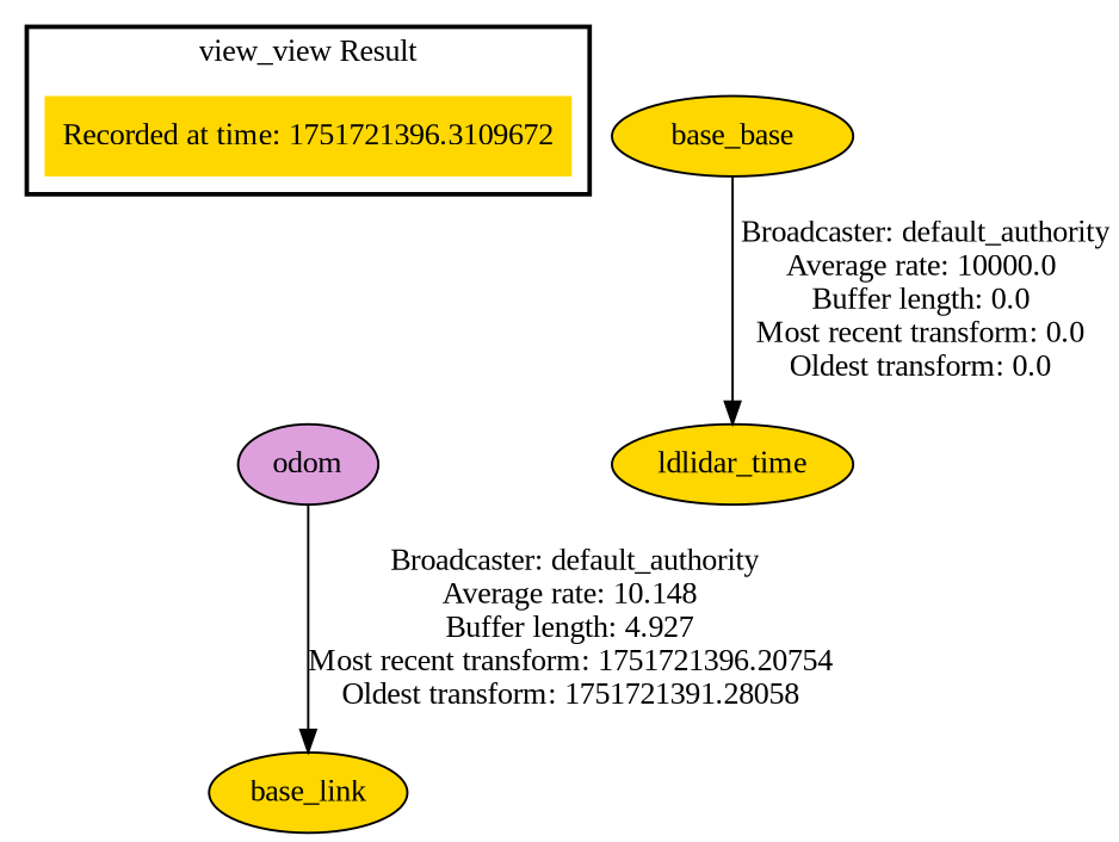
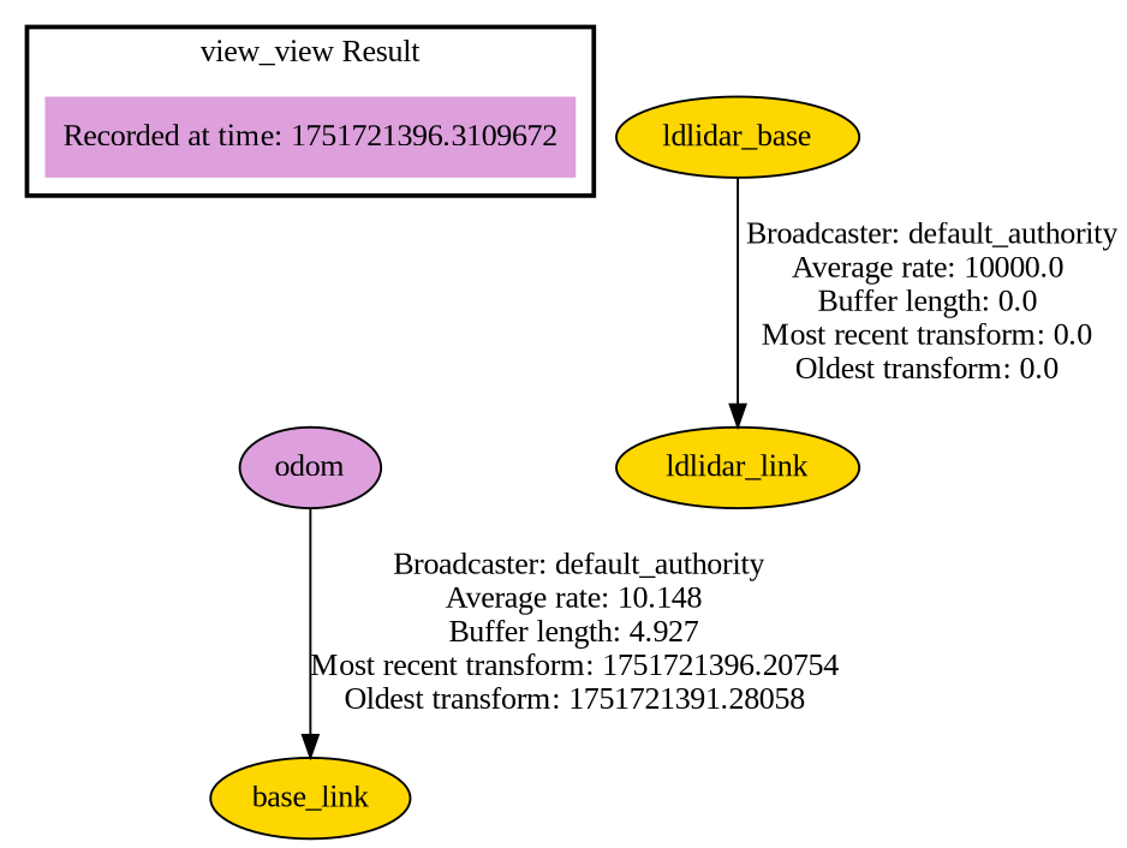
  digraph {
    fontname="Liberation Serif"
    node [fillcolor=gold fontname="Liberation Serif" style=filled]
    edge [fontname="Liberation Serif"]
-   "Recorded at time: 1751721396.3109672" [shape=plaintext]
+   "Recorded at time: 1751721396.3109672" [fillcolor=plum shape=plaintext]
    odom [fillcolor=plum]
    base_link
-   ldlidar_base [label=base_base]
-   ldlidar_link [label=ldlidar_time]
+   ldlidar_base
+   ldlidar_link
    subgraph cluster_1 {
      color=black
      label="view_view Result"
      style=bold
      "Recorded at time: 1751721396.3109672"
    }
    "Recorded at time: 1751721396.3109672" -> odom [style=invis]
    odom -> base_link [label=" Broadcaster: default_authority\nAverage rate: 10.148\nBuffer length: 4.927\nMost recent transform: 1751721396.20754\nOldest transform: 1751721391.28058\n"]
    ldlidar_base -> ldlidar_link [label=" Broadcaster: default_authority\nAverage rate: 10000.0\nBuffer length: 0.0\nMost recent transform: 0.0\nOldest transform: 0.0\n"]
  }
